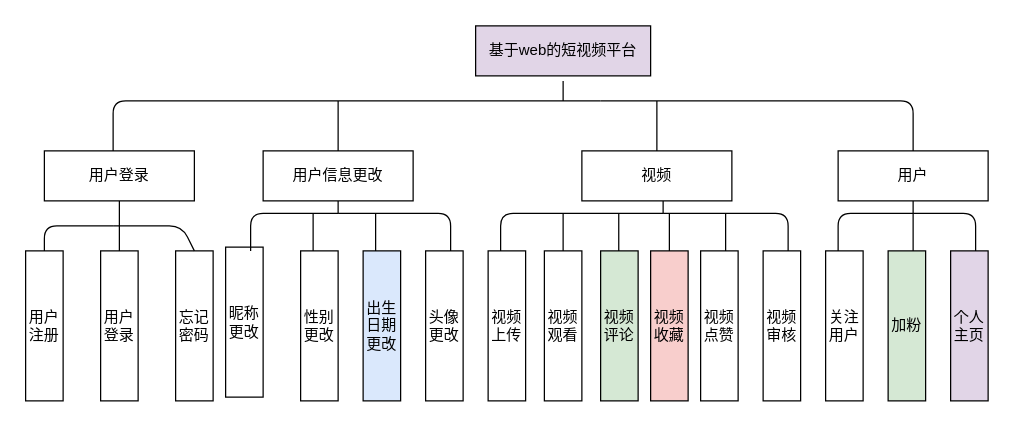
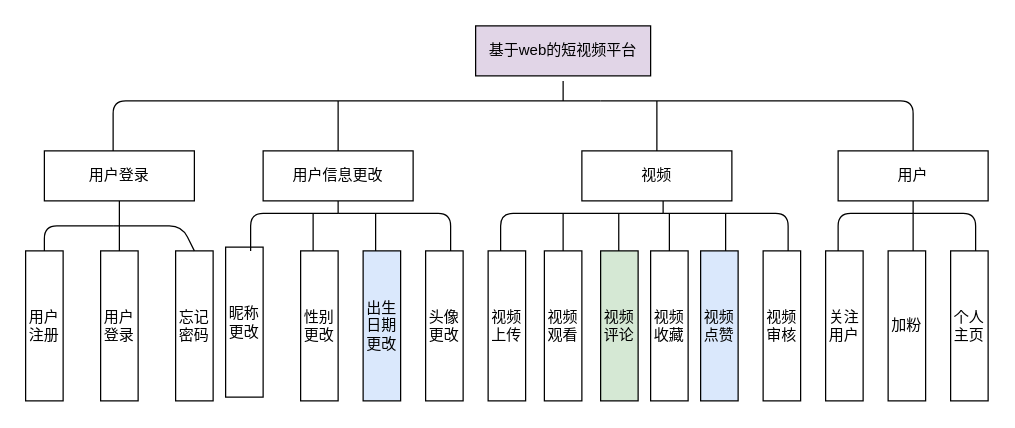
  <mxCell id="0" />
  <mxCell id="1" parent="0" />
  <mxCell id="2" value="基于web的短视频平台" style="rounded=0;whiteSpace=wrap;html=1;fillColor=#e1d5e7;" vertex="1" parent="1"><mxGeometry x="380" y="20" width="140" height="40" as="geometry" /></mxCell>
  <mxCell id="3" value="用户登录" style="rounded=0;whiteSpace=wrap;html=1;fillColor=#ffffff;" vertex="1" parent="1"><mxGeometry x="35" y="120" width="120" height="40" as="geometry" /></mxCell>
  <mxCell id="4" value="用户注册" style="rounded=0;whiteSpace=wrap;html=1;fillColor=#ffffff;" vertex="1" parent="1"><mxGeometry x="20" y="200" width="30" height="120" as="geometry" /></mxCell>
  <mxCell id="5" value="用户登录" style="rounded=0;whiteSpace=wrap;html=1;fillColor=#ffffff;" vertex="1" parent="1"><mxGeometry x="80" y="200" width="30" height="120" as="geometry" /></mxCell>
  <mxCell id="6" value="忘记密码" style="rounded=0;whiteSpace=wrap;html=1;fillColor=#ffffff;" vertex="1" parent="1"><mxGeometry x="140" y="200" width="30" height="120" as="geometry" /></mxCell>
  <mxCell id="7" value="用户信息更改" style="rounded=0;whiteSpace=wrap;html=1;fillColor=#ffffff;" vertex="1" parent="1"><mxGeometry x="210" y="120" width="120" height="40" as="geometry" /></mxCell>
  <mxCell id="8" value="视频" style="rounded=0;whiteSpace=wrap;html=1;fillColor=#ffffff;" vertex="1" parent="1"><mxGeometry x="465" y="120" width="120" height="40" as="geometry" /></mxCell>
  <mxCell id="9" value="用户" style="rounded=0;whiteSpace=wrap;html=1;fillColor=#ffffff;" vertex="1" parent="1"><mxGeometry x="670" y="120" width="120" height="40" as="geometry" /></mxCell>
  <mxCell id="10" value="昵称更改" style="rounded=0;whiteSpace=wrap;html=1;fillColor=#ffffff;" vertex="1" parent="1"><mxGeometry x="180" y="197" width="30" height="120" as="geometry" /></mxCell>
  <mxCell id="11" value="性别更改" style="rounded=0;whiteSpace=wrap;html=1;fillColor=#ffffff;" vertex="1" parent="1"><mxGeometry x="240" y="200" width="30" height="120" as="geometry" /></mxCell>
  <mxCell id="12" value="出生日期更改" style="rounded=0;whiteSpace=wrap;html=1;fillColor=#dae8fc;" vertex="1" parent="1"><mxGeometry x="290" y="200" width="30" height="120" as="geometry" /></mxCell>
  <mxCell id="13" value="头像更改" style="rounded=0;whiteSpace=wrap;html=1;fillColor=#ffffff;" vertex="1" parent="1"><mxGeometry x="340" y="200" width="30" height="120" as="geometry" /></mxCell>
  <mxCell id="14" value="视频上传" style="rounded=0;whiteSpace=wrap;html=1;fillColor=#ffffff;" vertex="1" parent="1"><mxGeometry x="390" y="200" width="30" height="120" as="geometry" /></mxCell>
  <mxCell id="15" value="视频观看" style="rounded=0;whiteSpace=wrap;html=1;fillColor=#ffffff;" vertex="1" parent="1"><mxGeometry x="435" y="200" width="30" height="120" as="geometry" /></mxCell>
  <mxCell id="16" value="视频评论" style="rounded=0;whiteSpace=wrap;html=1;fillColor=#d5e8d4;" vertex="1" parent="1"><mxGeometry x="480" y="200" width="30" height="120" as="geometry" /></mxCell>
- <mxCell id="17" value="视频收藏" style="rounded=0;whiteSpace=wrap;html=1;fillColor=#f8cecc;" vertex="1" parent="1"><mxGeometry x="520" y="200" width="30" height="120" as="geometry" /></mxCell>
- <mxCell id="18" value="视频点赞" style="rounded=0;whiteSpace=wrap;html=1;fillColor=#ffffff;" vertex="1" parent="1"><mxGeometry x="560" y="200" width="30" height="120" as="geometry" /></mxCell>
+ <mxCell id="17" value="视频收藏" style="rounded=0;whiteSpace=wrap;html=1;fillColor=#ffffff;" vertex="1" parent="1"><mxGeometry x="520" y="200" width="30" height="120" as="geometry" /></mxCell>
+ <mxCell id="18" value="视频点赞" style="rounded=0;whiteSpace=wrap;html=1;fillColor=#dae8fc;" vertex="1" parent="1"><mxGeometry x="560" y="200" width="30" height="120" as="geometry" /></mxCell>
  <mxCell id="19" value="视频审核" style="rounded=0;whiteSpace=wrap;html=1;fillColor=#ffffff;" vertex="1" parent="1"><mxGeometry x="610" y="200" width="30" height="120" as="geometry" /></mxCell>
  <mxCell id="20" value="关注用户" style="rounded=0;whiteSpace=wrap;html=1;fillColor=#ffffff;" vertex="1" parent="1"><mxGeometry x="660" y="200" width="30" height="120" as="geometry" /></mxCell>
- <mxCell id="21" value="加粉" style="rounded=0;whiteSpace=wrap;html=1;fillColor=#d5e8d4;" vertex="1" parent="1"><mxGeometry x="710" y="200" width="30" height="120" as="geometry" /></mxCell>
- <mxCell id="22" value="个人主页" style="rounded=0;whiteSpace=wrap;html=1;fillColor=#e1d5e7;" vertex="1" parent="1"><mxGeometry x="760" y="200" width="30" height="120" as="geometry" /></mxCell>
+ <mxCell id="21" value="加粉" style="rounded=0;whiteSpace=wrap;html=1;fillColor=#ffffff;" vertex="1" parent="1"><mxGeometry x="710" y="200" width="30" height="120" as="geometry" /></mxCell>
+ <mxCell id="22" value="个人主页" style="rounded=0;whiteSpace=wrap;html=1;fillColor=#ffffff;" vertex="1" parent="1"><mxGeometry x="760" y="200" width="30" height="120" as="geometry" /></mxCell>
  <mxCell id="23" value="" style="endArrow=none;html=1;exitX=0.5;exitY=0;exitDx=0;exitDy=0;" edge="1" parent="1" source="6"><mxGeometry width="50" height="50" relative="1" as="geometry"><mxPoint x="140" y="200" as="sourcePoint" /><mxPoint x="90" y="180" as="targetPoint" /><Array as="points"><mxPoint x="145" y="180" /></Array></mxGeometry></mxCell>
  <mxCell id="24" value="" style="endArrow=none;html=1;" edge="1" parent="1"><mxGeometry width="50" height="50" relative="1" as="geometry"><mxPoint x="35" y="200" as="sourcePoint" /><mxPoint x="90" y="180" as="targetPoint" /><Array as="points"><mxPoint x="35" y="180" /></Array></mxGeometry></mxCell>
  <mxCell id="25" value="" style="endArrow=none;html=1;entryX=0.5;entryY=1;entryDx=0;entryDy=0;exitX=0.5;exitY=0;exitDx=0;exitDy=0;" edge="1" parent="1" source="5" target="3"><mxGeometry width="50" height="50" relative="1" as="geometry"><mxPoint x="90" y="200" as="sourcePoint" /><mxPoint x="140" y="150" as="targetPoint" /></mxGeometry></mxCell>
  <mxCell id="26" value="" style="endArrow=none;html=1;" edge="1" parent="1"><mxGeometry width="50" height="50" relative="1" as="geometry"><mxPoint x="200" y="200" as="sourcePoint" /><mxPoint x="270" y="170" as="targetPoint" /><Array as="points"><mxPoint x="200" y="170" /></Array></mxGeometry></mxCell>
  <mxCell id="27" value="" style="endArrow=none;html=1;" edge="1" parent="1"><mxGeometry width="50" height="50" relative="1" as="geometry"><mxPoint x="250" y="200" as="sourcePoint" /><mxPoint x="250" y="170" as="targetPoint" /><Array as="points"><mxPoint x="250" y="170" /></Array></mxGeometry></mxCell>
  <mxCell id="28" value="" style="endArrow=none;html=1;" edge="1" parent="1"><mxGeometry width="50" height="50" relative="1" as="geometry"><mxPoint x="360" y="200" as="sourcePoint" /><mxPoint x="270" y="170" as="targetPoint" /><Array as="points"><mxPoint x="360" y="170" /></Array></mxGeometry></mxCell>
  <mxCell id="29" value="" style="endArrow=none;html=1;" edge="1" parent="1"><mxGeometry width="50" height="50" relative="1" as="geometry"><mxPoint x="300" y="200" as="sourcePoint" /><mxPoint x="300" y="170" as="targetPoint" /></mxGeometry></mxCell>
  <mxCell id="30" value="" style="endArrow=none;html=1;entryX=0.5;entryY=1;entryDx=0;entryDy=0;" edge="1" parent="1" target="7"><mxGeometry width="50" height="50" relative="1" as="geometry"><mxPoint x="270" y="170" as="sourcePoint" /><mxPoint x="320" y="120" as="targetPoint" /></mxGeometry></mxCell>
  <mxCell id="31" value="" style="endArrow=none;html=1;" edge="1" parent="1"><mxGeometry width="50" height="50" relative="1" as="geometry"><mxPoint x="400" y="200" as="sourcePoint" /><mxPoint x="530" y="170" as="targetPoint" /><Array as="points"><mxPoint x="400" y="170" /></Array></mxGeometry></mxCell>
  <mxCell id="32" value="" style="endArrow=none;html=1;" edge="1" parent="1"><mxGeometry width="50" height="50" relative="1" as="geometry"><mxPoint x="630" y="200" as="sourcePoint" /><mxPoint x="530" y="170" as="targetPoint" /><Array as="points"><mxPoint x="630" y="170" /></Array></mxGeometry></mxCell>
  <mxCell id="33" value="" style="endArrow=none;html=1;" edge="1" parent="1"><mxGeometry width="50" height="50" relative="1" as="geometry"><mxPoint x="450" y="200" as="sourcePoint" /><mxPoint x="450" y="170" as="targetPoint" /></mxGeometry></mxCell>
  <mxCell id="34" value="" style="endArrow=none;html=1;" edge="1" parent="1"><mxGeometry width="50" height="50" relative="1" as="geometry"><mxPoint x="494.5" y="200" as="sourcePoint" /><mxPoint x="494.5" y="170" as="targetPoint" /></mxGeometry></mxCell>
  <mxCell id="35" value="" style="endArrow=none;html=1;" edge="1" parent="1"><mxGeometry width="50" height="50" relative="1" as="geometry"><mxPoint x="535" y="200" as="sourcePoint" /><mxPoint x="535" y="170" as="targetPoint" /></mxGeometry></mxCell>
  <mxCell id="36" value="" style="endArrow=none;html=1;" edge="1" parent="1"><mxGeometry width="50" height="50" relative="1" as="geometry"><mxPoint x="580" y="200" as="sourcePoint" /><mxPoint x="580" y="170" as="targetPoint" /></mxGeometry></mxCell>
  <mxCell id="37" value="" style="endArrow=none;html=1;" edge="1" parent="1"><mxGeometry width="50" height="50" relative="1" as="geometry"><mxPoint x="670" y="200" as="sourcePoint" /><mxPoint x="730" y="170" as="targetPoint" /><Array as="points"><mxPoint x="670" y="170" /></Array></mxGeometry></mxCell>
  <mxCell id="38" value="" style="endArrow=none;html=1;" edge="1" parent="1"><mxGeometry width="50" height="50" relative="1" as="geometry"><mxPoint x="780" y="200" as="sourcePoint" /><mxPoint x="730" y="170" as="targetPoint" /><Array as="points"><mxPoint x="780" y="170" /></Array></mxGeometry></mxCell>
  <mxCell id="39" value="" style="endArrow=none;html=1;" edge="1" parent="1" target="9"><mxGeometry width="50" height="50" relative="1" as="geometry"><mxPoint x="730" y="200" as="sourcePoint" /><mxPoint x="780" y="150" as="targetPoint" /></mxGeometry></mxCell>
  <mxCell id="40" value="" style="endArrow=none;html=1;" edge="1" parent="1"><mxGeometry width="50" height="50" relative="1" as="geometry"><mxPoint x="530" y="170" as="sourcePoint" /><mxPoint x="530" y="160" as="targetPoint" /></mxGeometry></mxCell>
  <mxCell id="41" value="" style="endArrow=none;html=1;" edge="1" parent="1"><mxGeometry width="50" height="50" relative="1" as="geometry"><mxPoint x="90" y="120" as="sourcePoint" /><mxPoint x="480" y="80" as="targetPoint" /><Array as="points"><mxPoint x="90" y="80" /></Array></mxGeometry></mxCell>
  <mxCell id="42" value="" style="endArrow=none;html=1;" edge="1" parent="1" source="7"><mxGeometry width="50" height="50" relative="1" as="geometry"><mxPoint x="270" y="99.289" as="sourcePoint" /><mxPoint x="270" y="80" as="targetPoint" /></mxGeometry></mxCell>
  <mxCell id="43" value="" style="endArrow=none;html=1;" edge="1" parent="1"><mxGeometry width="50" height="50" relative="1" as="geometry"><mxPoint x="730" y="120" as="sourcePoint" /><mxPoint x="480" y="80" as="targetPoint" /><Array as="points"><mxPoint x="730" y="80" /></Array></mxGeometry></mxCell>
  <mxCell id="44" value="" style="endArrow=none;html=1;" edge="1" parent="1" source="8"><mxGeometry width="50" height="50" relative="1" as="geometry"><mxPoint x="525" y="99.289" as="sourcePoint" /><mxPoint x="525" y="80" as="targetPoint" /></mxGeometry></mxCell>
  <mxCell id="45" value="" style="endArrow=none;html=1;" edge="1" parent="1"><mxGeometry width="50" height="50" relative="1" as="geometry"><mxPoint x="450" y="80" as="sourcePoint" /><mxPoint x="450" y="64" as="targetPoint" /></mxGeometry></mxCell>
